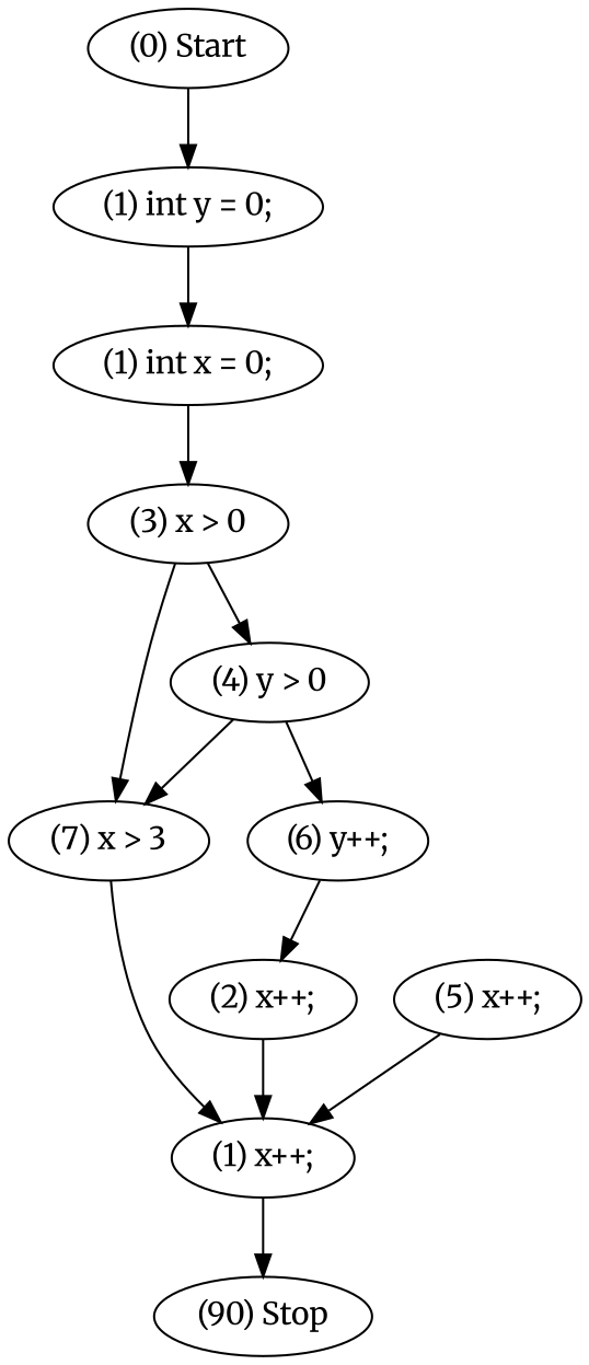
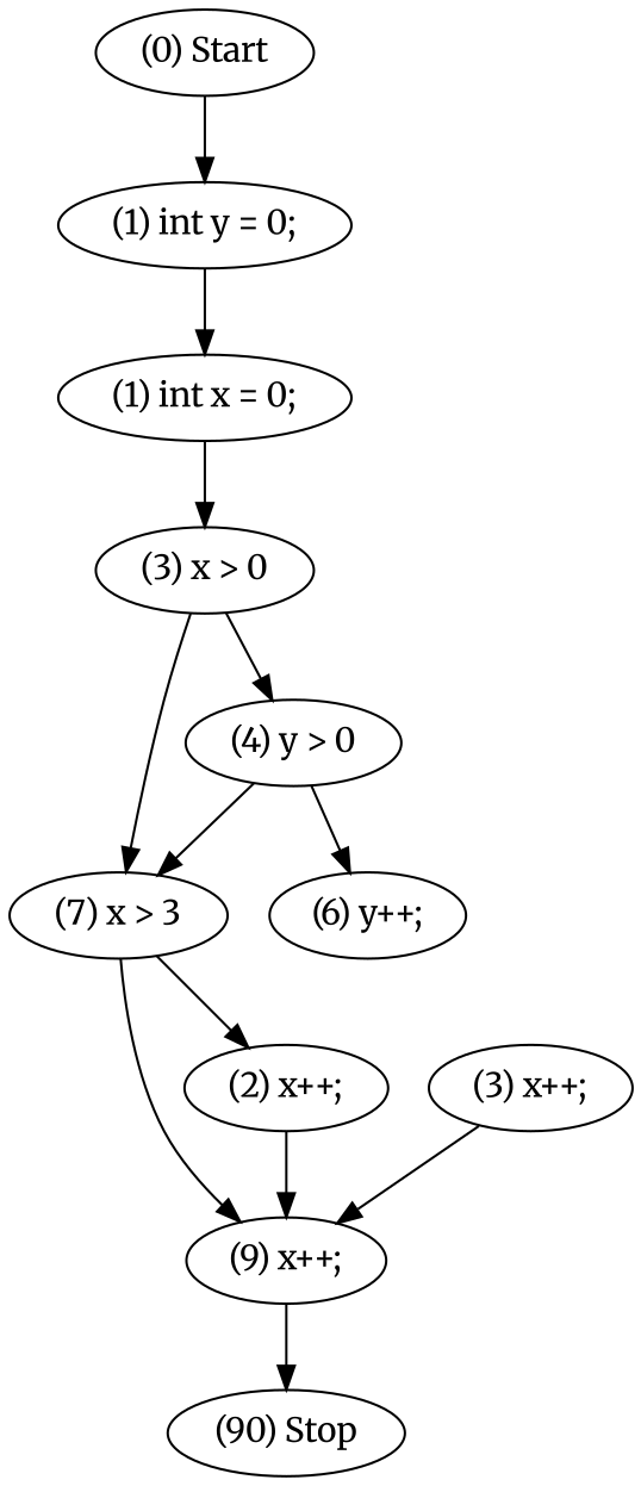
  digraph {
    fontname=Merriweather
    node [fontname=Merriweather]
    edge [fontname=Merriweather]
    "(0) Start"
    "(1) int y = 0;"
    n3 [label="(1) int x = 0;"]
    "(3) x > 0"
    "(4) y > 0"
    "(7) x > 3"
    "(6) y++;"
-   "(9) x++;" [label="(1) x++;"]
+   "(9) x++;"
    n9 [label="(2) x++;"]
-   "(5) x++;"
+   "(5) x++;" [label="(3) x++;"]
    n11 [label="(90) Stop"]
    "(0) Start" -> "(1) int y = 0;"
    "(1) int y = 0;" -> n3
    n3 -> "(3) x > 0"
    "(3) x > 0" -> "(4) y > 0"
    "(3) x > 0" -> "(7) x > 3"
    "(4) y > 0" -> "(7) x > 3"
    "(4) y > 0" -> "(6) y++;"
    "(7) x > 3" -> "(9) x++;"
-   "(6) y++;" -> n9
+   "(7) x > 3" -> n9
    "(9) x++;" -> n11
    n9 -> "(9) x++;"
    "(5) x++;" -> "(9) x++;"
  }
